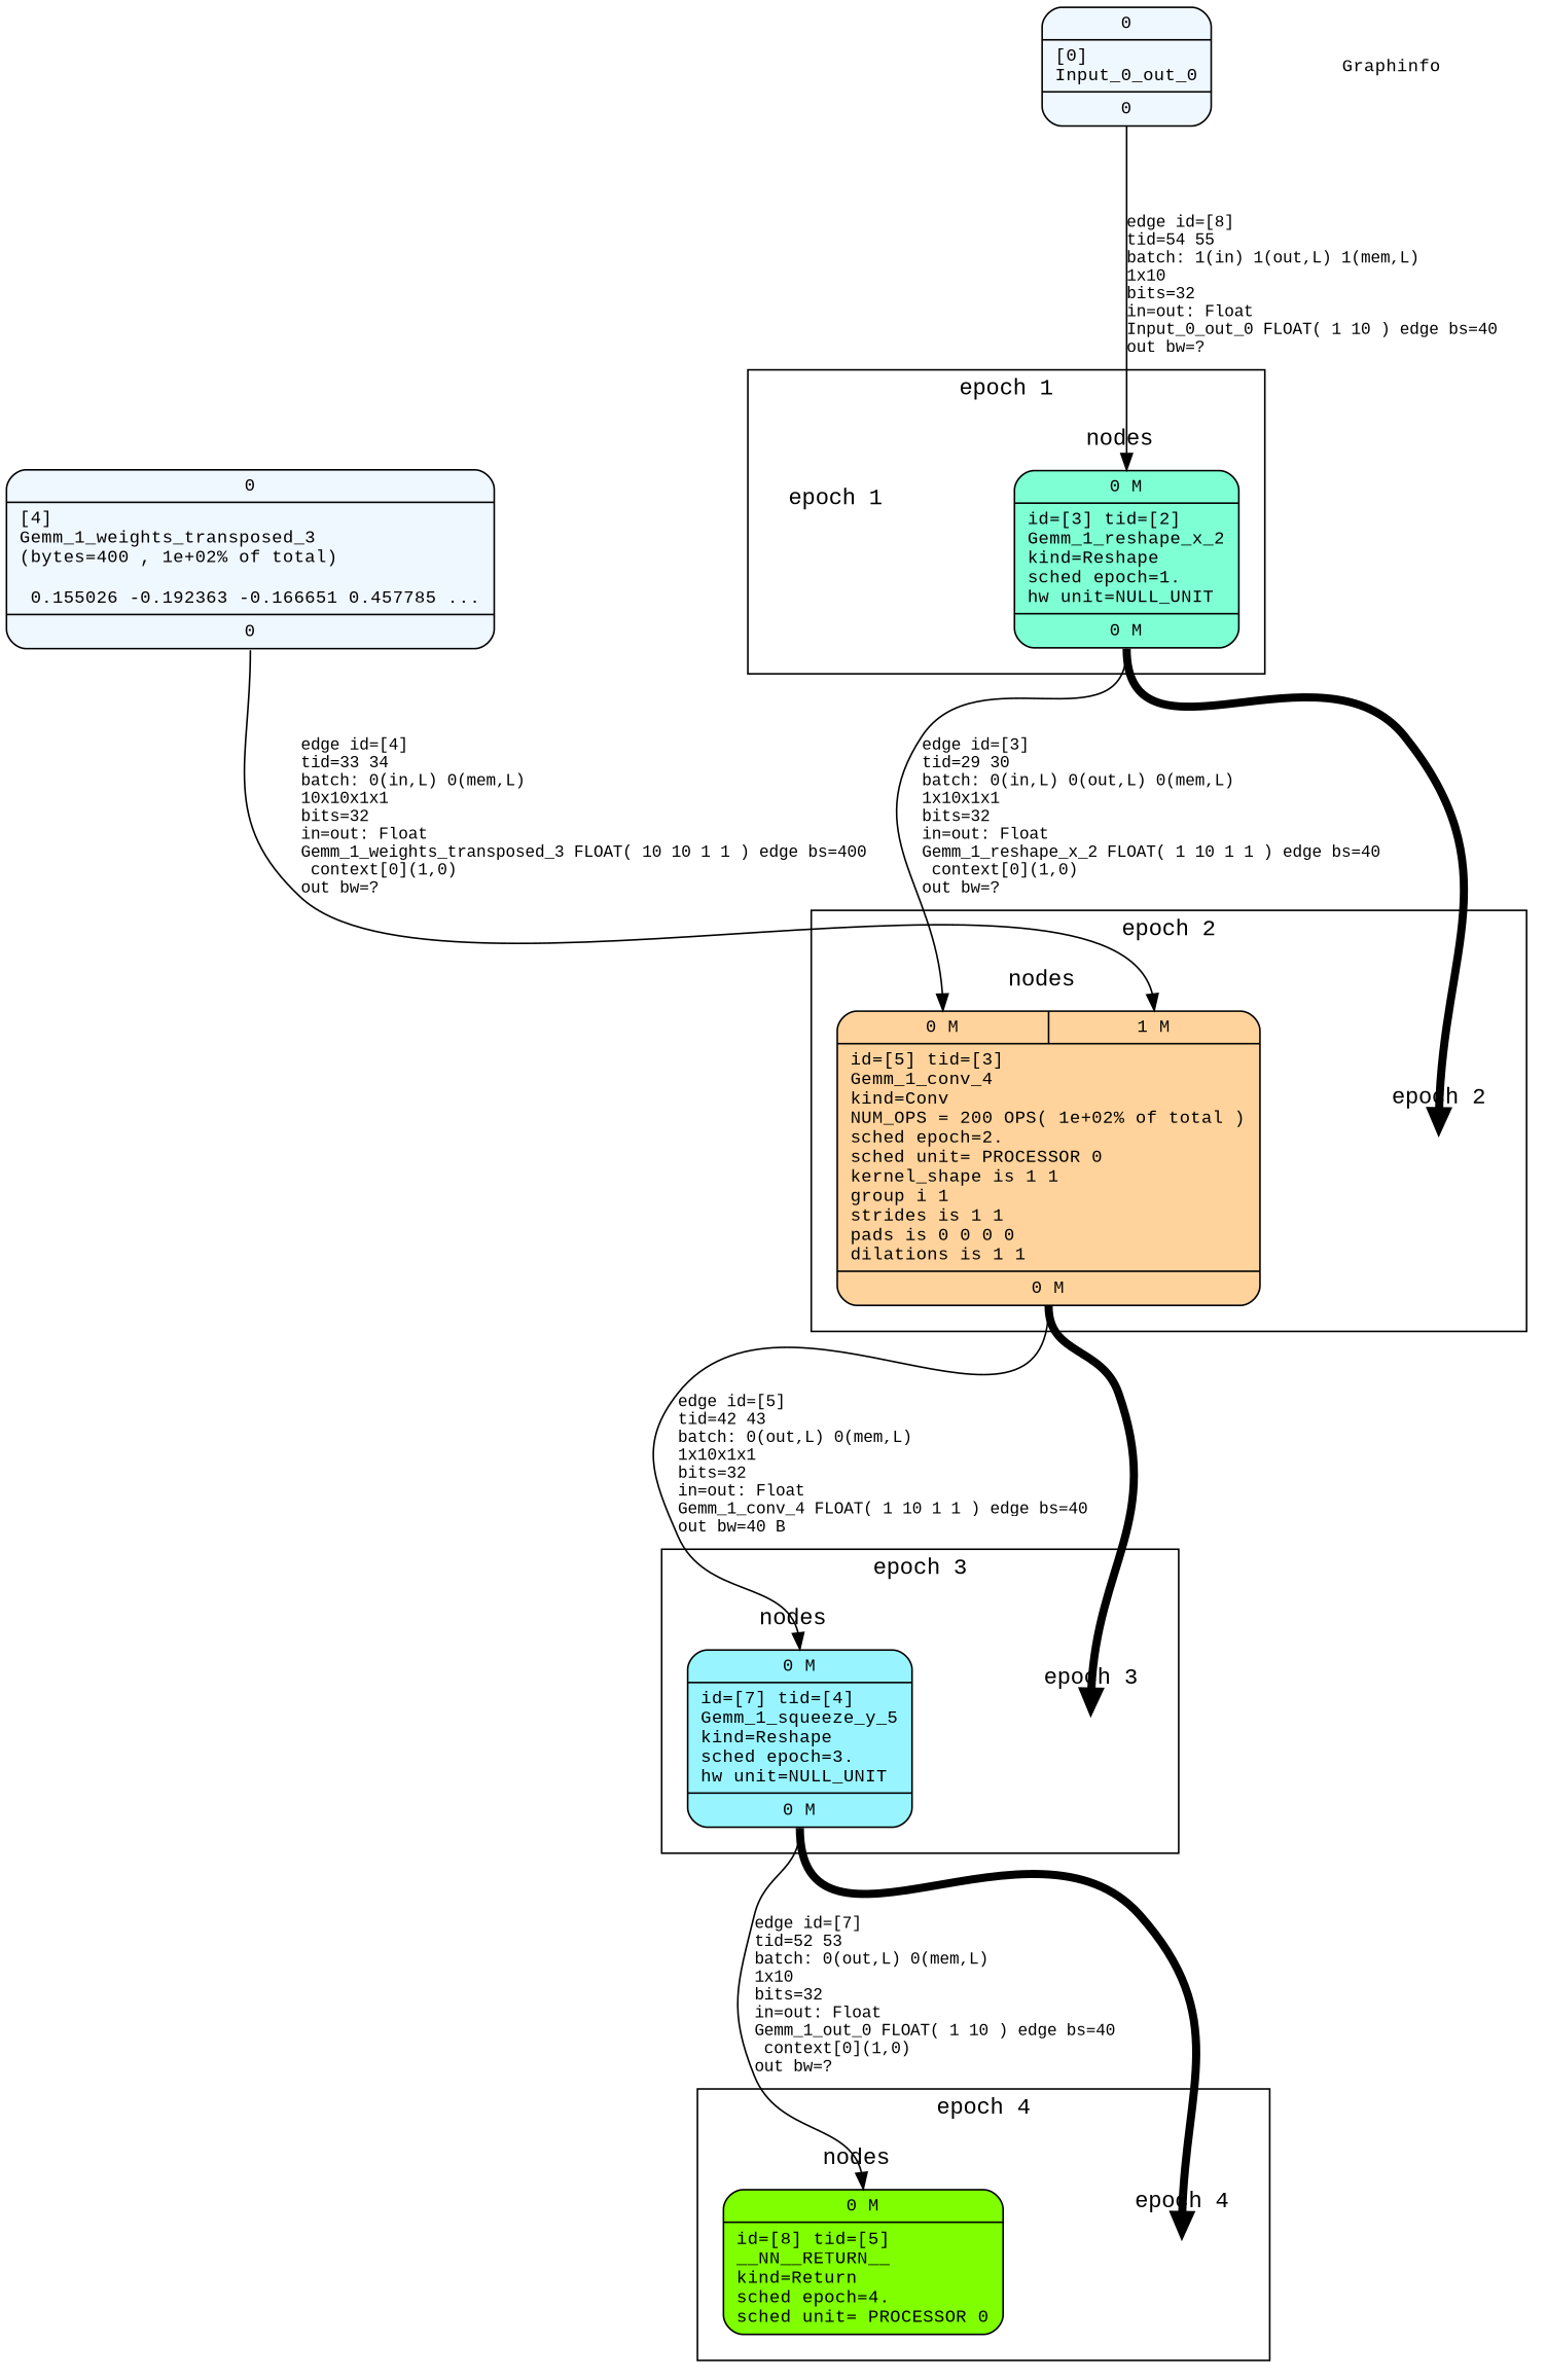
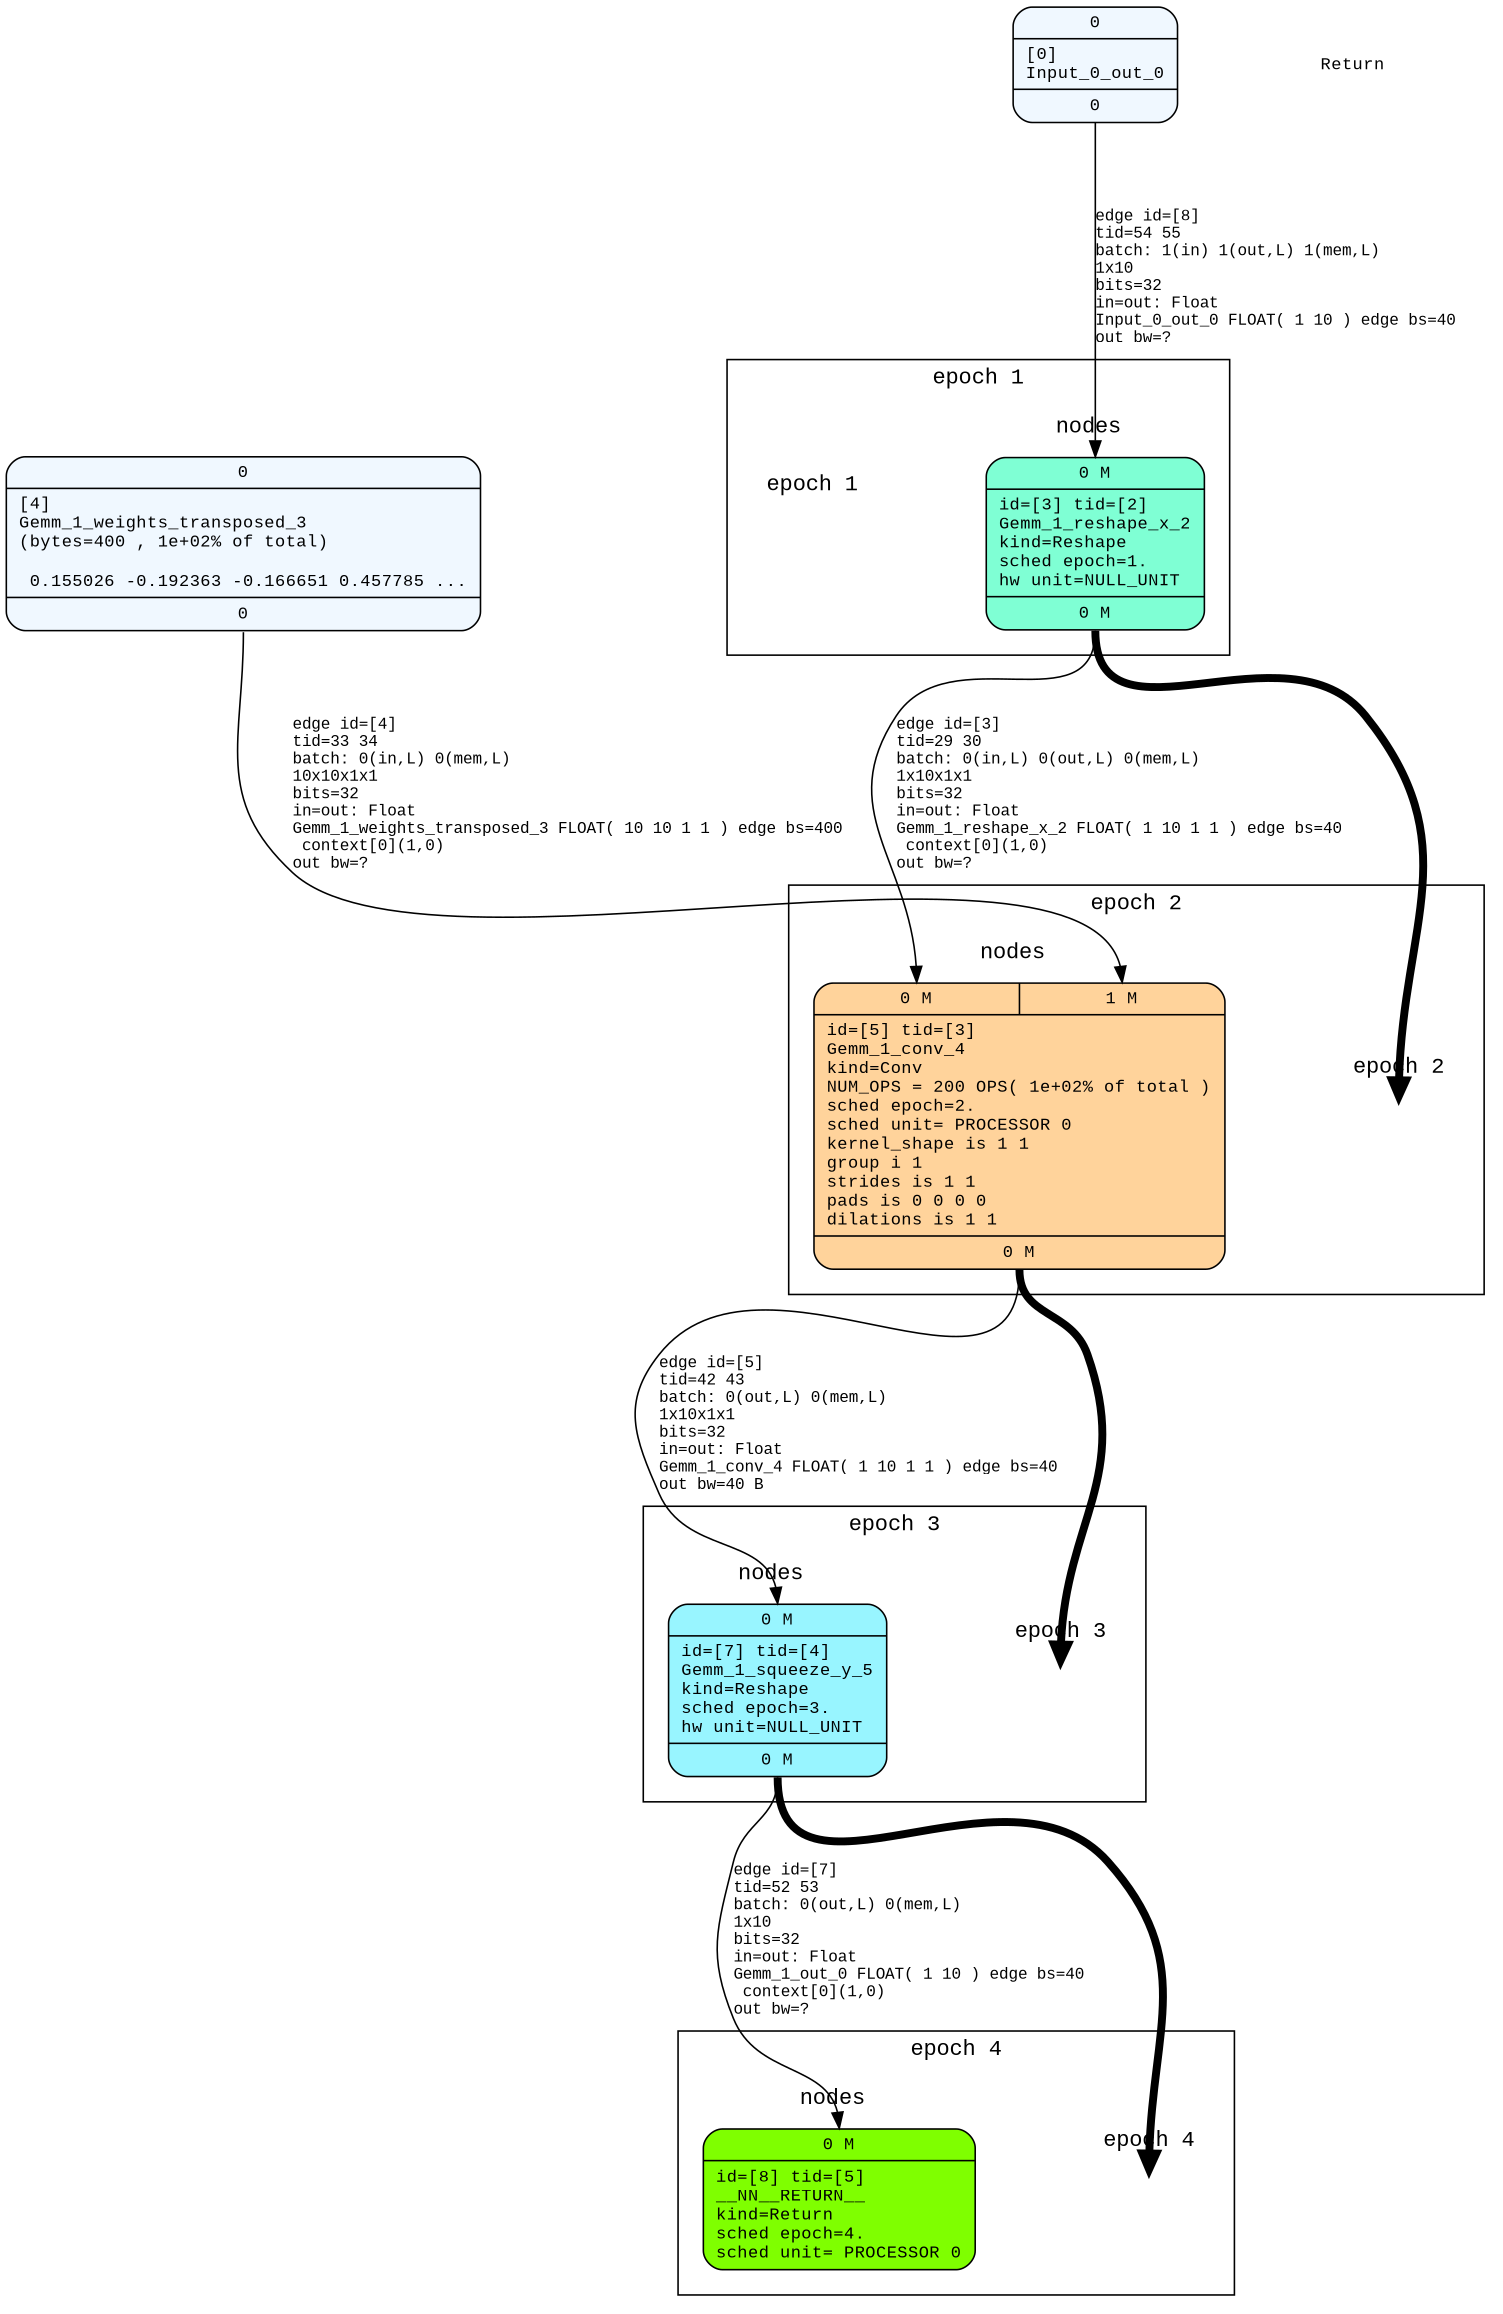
  digraph {
    compound=true
    fontsize=11
    nodesep=1
    rankdir=BU
    ranksep=1.5
    splines=spline
    fontname="Liberation Mono"
    node [fontsize=11 shape=record style="rounded,filled" fontname="Liberation Mono"]
    edge [fontsize=10 headport="i0:n" tailport="o0:s" fontname="Liberation Mono"]
    n1 [fillcolor=aquamarine label="{ { < i0>  0 M } | id=[3] tid=[2]\lGemm_1_reshape_x_2\lkind=Reshape\lsched epoch=1.\lhw unit=NULL_UNIT\l | { < o0>  0 M } }"]
    dummy_1 [style=invis shape=""]
    n3 [fillcolor=burlywood1 label="{ { < i0>  0 M  | < i1>  1 M } | id=[5] tid=[3]\lGemm_1_conv_4\lkind=Conv\lNUM_OPS = 200 OPS( 1e+02% of total )\lsched epoch=2.\lsched unit= PROCESSOR 0\lkernel_shape is 1 1\lgroup i 1\lstrides is 1 1\lpads is 0 0 0 0\ldilations is 1 1\l | { < o0>  0 M } }"]
    dummy_2 [style=invis shape=""]
    n5 [fillcolor=cadetblue1 label="{ { < i0>  0 M } | id=[7] tid=[4]\lGemm_1_squeeze_y_5\lkind=Reshape\lsched epoch=3.\lhw unit=NULL_UNIT\l | { < o0>  0 M } }"]
    dummy_3 [style=invis shape=""]
    n7 [fillcolor=chartreuse label="{ { < i0>  0 M } | id=[8] tid=[5]\l__NN__RETURN__\lkind=Return\lsched epoch=4.\lsched unit= PROCESSOR 0\l}"]
    dummy_4 [style=invis shape=""]
-   Graphinfo [color=black shape=plaintext style=rounded]
+   Graphinfo [color=black shape=plaintext style=rounded label=Return]
    n10 [fillcolor=aliceblue label="{ { <i0> 0} |  [4]\lGemm_1_weights_transposed_3\l(bytes=400 , 1e+02% of total)\l\l 0.155026 -0.192363 -0.166651 0.457785 ... | { <o0> 0} }"]
    n11 [fillcolor=aliceblue label="{ { <i0> 0} |  [0]\lInput_0_out_0 | { <o0> 0} }"]
    subgraph cluster_1 {
      fontsize=14
      label="epoch 1"
      subgraph cluster_2 {
        fontsize=14
        label="nodes "
        peripheries=0
        n1
      }
      subgraph cluster_3 {
        fontsize=14
        peripheries=0
        dummy_1
      }
    }
    subgraph cluster_4 {
      fontsize=14
      label="epoch 2"
      subgraph cluster_5 {
        fontsize=14
        label="nodes "
        peripheries=0
        n3
      }
      subgraph cluster_6 {
        fontsize=14
        peripheries=0
        dummy_2
      }
    }
    subgraph cluster_7 {
      fontsize=14
      label="epoch 3"
      subgraph cluster_8 {
        fontsize=14
        label="nodes "
        peripheries=0
        n5
      }
      subgraph cluster_9 {
        fontsize=14
        peripheries=0
        dummy_3
      }
    }
    subgraph cluster_10 {
      fontsize=14
      label="epoch 4"
      subgraph cluster_11 {
        fontsize=14
        label="nodes "
        peripheries=0
        n7
      }
      subgraph cluster_12 {
        fontsize=14
        peripheries=0
        dummy_4
      }
    }
    n1 -> n3 [label="edge id=[3]\ltid=29 30\lbatch: 0(in,L) 0(out,L) 0(mem,L) \l1x10x1x1\lbits=32\lin=out: Float\lGemm_1_reshape_x_2 FLOAT( 1 10 1 1 ) edge bs=40\l context[0](1,0)\lout bw=?\l"]
    n1 -> dummy_2 [headport=n penwidth=5 strength=1000 tailport=s]
    n3 -> n5 [label="edge id=[5]\ltid=42 43\lbatch: 0(out,L) 0(mem,L) \l1x10x1x1\lbits=32\lin=out: Float\lGemm_1_conv_4 FLOAT( 1 10 1 1 ) edge bs=40\lout bw=40 B\l"]
    n3 -> dummy_3 [headport=n penwidth=5 strength=1000 tailport=s]
    n5 -> n7 [label="edge id=[7]\ltid=52 53\lbatch: 0(out,L) 0(mem,L) \l1x10\lbits=32\lin=out: Float\lGemm_1_out_0 FLOAT( 1 10 ) edge bs=40\l context[0](1,0)\lout bw=?\l"]
    n5 -> dummy_4 [headport=n penwidth=5 strength=1000 tailport=s]
    n10 -> n3 [headport="i1:n" label="edge id=[4]\ltid=33 34\lbatch: 0(in,L) 0(mem,L) \l10x10x1x1\lbits=32\lin=out: Float\lGemm_1_weights_transposed_3 FLOAT( 10 10 1 1 ) edge bs=400\l context[0](1,0)\lout bw=?\l"]
    n11 -> n1 [label="edge id=[8]\ltid=54 55\lbatch: 1(in) 1(out,L) 1(mem,L) \l1x10\lbits=32\lin=out: Float\lInput_0_out_0 FLOAT( 1 10 ) edge bs=40\lout bw=?\l"]
  }
